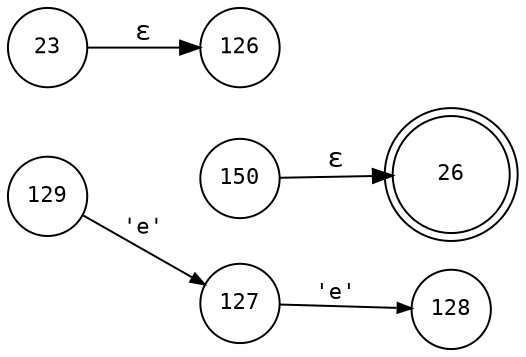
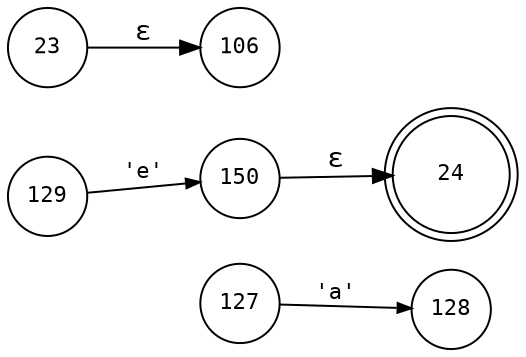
  digraph {
    fontname="DejaVu Sans Mono"
    rankdir=LR
    node [fixedsize=true fontname="DejaVu Sans Mono" fontsize=11 shape=circle peripheries=1]
    edge [fontname="DejaVu Sans Mono"]
-   n1 [label=26 shape=doublecircle width=.6 peripheries=""]
+   n1 [label=24 shape=doublecircle width=.6 peripheries=""]
    n2 [label=128 width=.55]
    n3 [label=129 width=.55]
    n4 [label=150 width=.55]
    n5 [label=23 width=.55]
-   n6 [label=126 width=.55]
+   n6 [label=106 width=.55]
    n7 [label=127 width=.55]
-   n3 -> n7 [arrowhead=normal arrowsize=.7 fontsize=11 label="'e'"]
+   n3 -> n4 [arrowhead=normal arrowsize=.7 fontsize=11 label="'e'"]
    n4 -> n1 [label="&epsilon;"]
    n5 -> n6 [label="&epsilon;"]
-   n7 -> n2 [arrowhead=normal arrowsize=.7 fontsize=11 label="'e'"]
+   n7 -> n2 [arrowhead=normal arrowsize=.7 fontsize=11 label="'a'"]
  }
